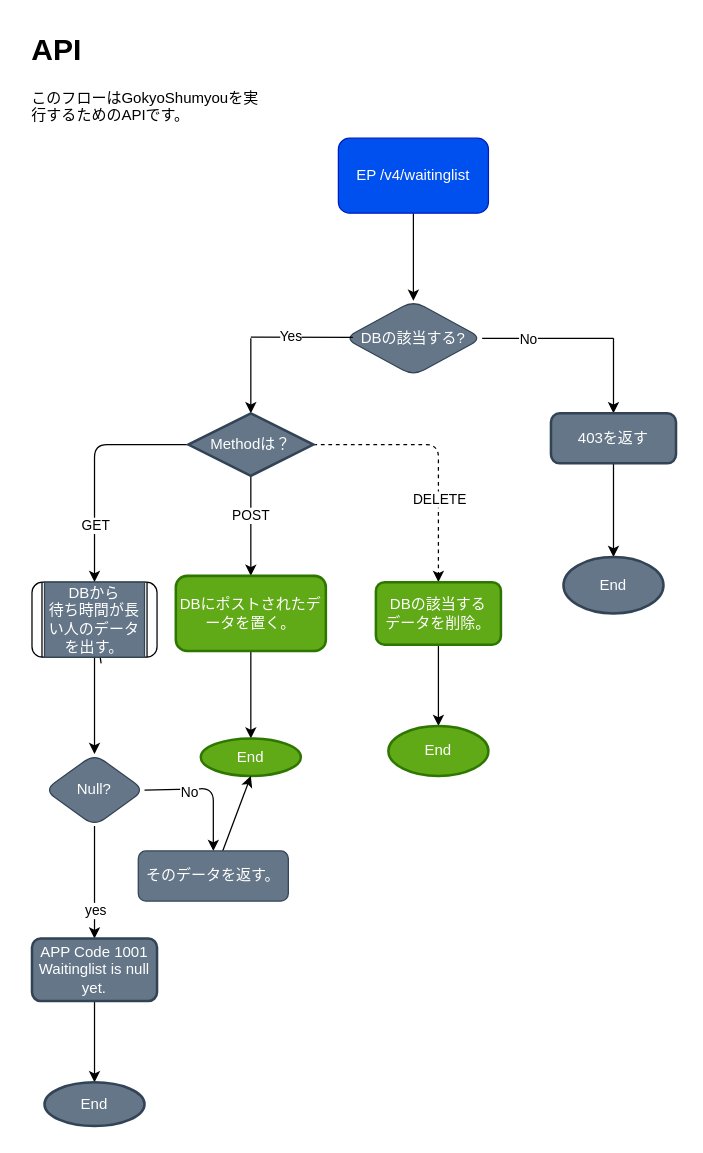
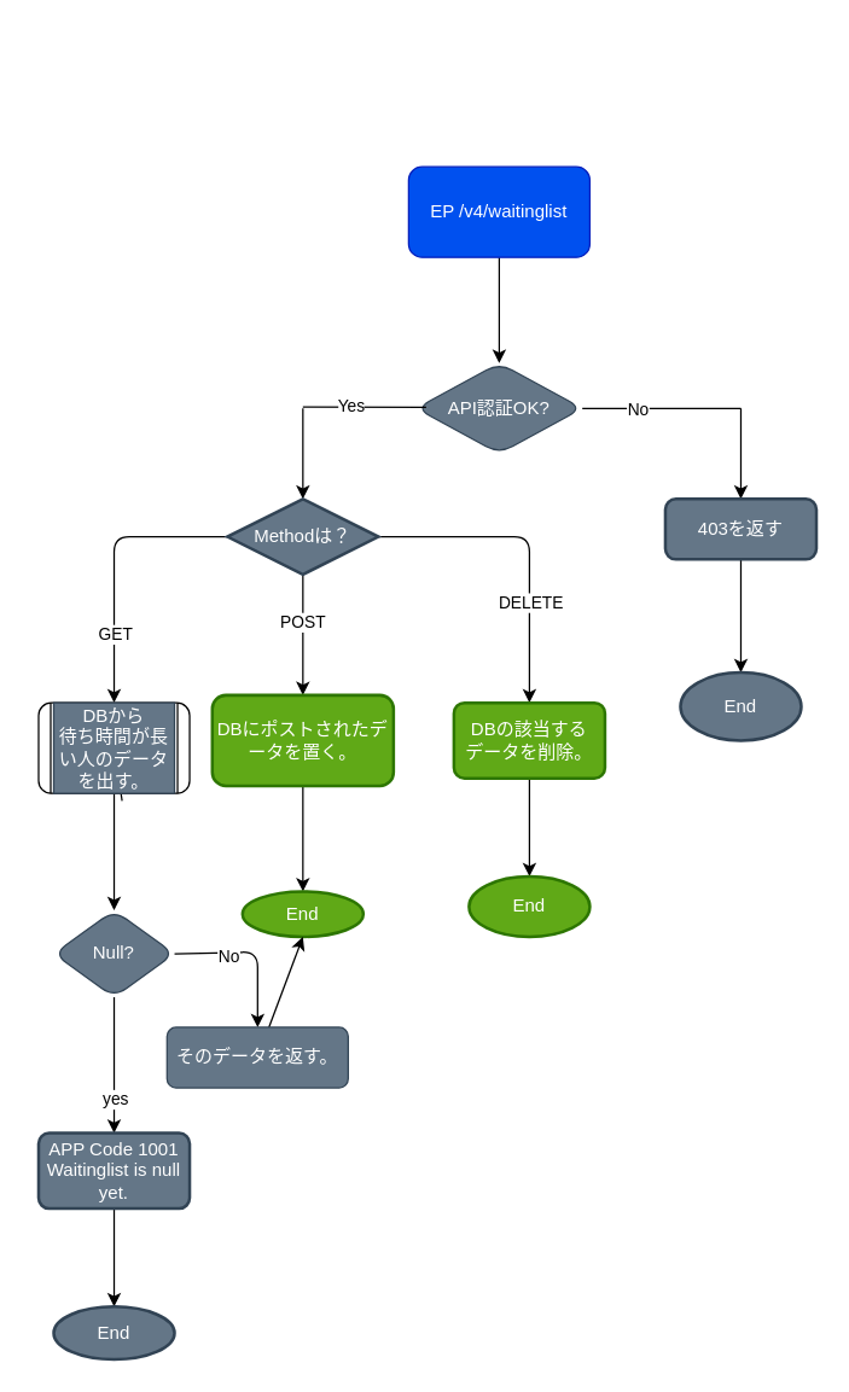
  <mxCell id="0" />
  <mxCell id="1" parent="0" />
- <mxCell id="2" value="&lt;h1&gt;API&lt;/h1&gt;&lt;p&gt;このフローはGokyoShumyouを実行するためのAPIです。&lt;/p&gt;" style="text;html=1;strokeColor=none;fillColor=none;spacing=5;spacingTop=-20;whiteSpace=wrap;overflow=hidden;rounded=0;" parent="1" vertex="1"><mxGeometry x="20" y="20" width="190" height="90" as="geometry" /></mxCell>
  <mxCell id="3" value="" style="edgeStyle=none;html=1;" parent="1" source="4" target="5" edge="1"><mxGeometry relative="1" as="geometry" /></mxCell>
  <mxCell id="4" value="EP /v4/waitinglist" style="rounded=1;whiteSpace=wrap;html=1;fillColor=#0050ef;fontColor=#ffffff;strokeColor=#001DBC;" parent="1" vertex="1"><mxGeometry x="270" y="110" width="120" height="60" as="geometry" /></mxCell>
- <mxCell id="5" value="DBの該当する?" style="rhombus;whiteSpace=wrap;html=1;rounded=1;fillColor=#647687;strokeColor=#314354;fontColor=#ffffff;" parent="1" vertex="1"><mxGeometry x="275" y="240" width="110" height="60" as="geometry" /></mxCell>
+ <mxCell id="5" value="API認証OK?" style="rhombus;whiteSpace=wrap;html=1;rounded=1;fillColor=#647687;strokeColor=#314354;fontColor=#ffffff;" parent="1" vertex="1"><mxGeometry x="275" y="240" width="110" height="60" as="geometry" /></mxCell>
  <mxCell id="6" value="" style="endArrow=none;html=1;exitX=1;exitY=0.5;exitDx=0;exitDy=0;" parent="1" source="5" edge="1"><mxGeometry width="50" height="50" relative="1" as="geometry"><mxPoint x="520" y="370" as="sourcePoint" /><mxPoint x="490" y="270" as="targetPoint" /></mxGeometry></mxCell>
  <mxCell id="7" value="No" style="edgeLabel;html=1;align=center;verticalAlign=middle;resizable=0;points=[];" parent="6" vertex="1" connectable="0"><mxGeometry x="-0.317" relative="1" as="geometry"><mxPoint as="offset" /></mxGeometry></mxCell>
  <mxCell id="8" value="" style="endArrow=classic;html=1;entryX=0.5;entryY=0;entryDx=0;entryDy=0;" parent="1" target="10" edge="1"><mxGeometry width="50" height="50" relative="1" as="geometry"><mxPoint x="490" y="270" as="sourcePoint" /><mxPoint x="460" y="330" as="targetPoint" /></mxGeometry></mxCell>
  <mxCell id="9" value="" style="edgeStyle=none;html=1;" parent="1" source="10" target="11" edge="1"><mxGeometry relative="1" as="geometry" /></mxCell>
  <mxCell id="10" value="403を返す" style="rounded=1;whiteSpace=wrap;html=1;absoluteArcSize=1;arcSize=14;strokeWidth=2;fillColor=#647687;fontColor=#ffffff;strokeColor=#314354;" parent="1" vertex="1"><mxGeometry x="440" y="330" width="100" height="40" as="geometry" /></mxCell>
  <mxCell id="11" value="End" style="ellipse;whiteSpace=wrap;html=1;fillColor=#647687;strokeColor=#314354;fontColor=#ffffff;rounded=1;arcSize=14;strokeWidth=2;" parent="1" vertex="1"><mxGeometry x="450" y="445" width="80" height="45" as="geometry" /></mxCell>
  <mxCell id="12" value="" style="endArrow=none;html=1;entryX=0.06;entryY=0.487;entryDx=0;entryDy=0;entryPerimeter=0;" parent="1" target="5" edge="1"><mxGeometry width="50" height="50" relative="1" as="geometry"><mxPoint x="200" y="269" as="sourcePoint" /><mxPoint x="400" y="320" as="targetPoint" /></mxGeometry></mxCell>
  <mxCell id="13" value="Yes" style="edgeLabel;html=1;align=center;verticalAlign=middle;resizable=0;points=[];" parent="12" vertex="1" connectable="0"><mxGeometry x="-0.247" y="1" relative="1" as="geometry"><mxPoint as="offset" /></mxGeometry></mxCell>
  <mxCell id="14" value="" style="endArrow=classic;html=1;entryX=0.5;entryY=0;entryDx=0;entryDy=0;entryPerimeter=0;" parent="1" target="21" edge="1"><mxGeometry width="50" height="50" relative="1" as="geometry"><mxPoint x="200" y="270" as="sourcePoint" /><mxPoint x="220" y="330" as="targetPoint" /></mxGeometry></mxCell>
  <mxCell id="15" value="" style="edgeStyle=none;html=1;" parent="1" source="21" target="23" edge="1"><mxGeometry relative="1" as="geometry" /></mxCell>
  <mxCell id="16" value="POST" style="edgeLabel;html=1;align=center;verticalAlign=middle;resizable=0;points=[];" parent="15" vertex="1" connectable="0"><mxGeometry x="-0.223" y="-1" relative="1" as="geometry"><mxPoint as="offset" /></mxGeometry></mxCell>
- <mxCell id="17" style="edgeStyle=none;html=1;exitX=1;exitY=0.5;exitDx=0;exitDy=0;exitPerimeter=0;entryX=0.5;entryY=0;entryDx=0;entryDy=0;dashed=1;" parent="1" source="21" target="26" edge="1"><mxGeometry relative="1" as="geometry"><mxPoint x="350" y="450" as="targetPoint" /><Array as="points"><mxPoint x="350" y="355" /></Array></mxGeometry></mxCell>
+ <mxCell id="17" style="edgeStyle=none;html=1;exitX=1;exitY=0.5;exitDx=0;exitDy=0;exitPerimeter=0;entryX=0.5;entryY=0;entryDx=0;entryDy=0;" parent="1" source="21" target="26" edge="1"><mxGeometry relative="1" as="geometry"><mxPoint x="350" y="450" as="targetPoint" /><Array as="points"><mxPoint x="350" y="355" /></Array></mxGeometry></mxCell>
  <mxCell id="18" value="DELETE" style="edgeLabel;html=1;align=center;verticalAlign=middle;resizable=0;points=[];" parent="17" vertex="1" connectable="0"><mxGeometry x="0.359" relative="1" as="geometry"><mxPoint as="offset" /></mxGeometry></mxCell>
  <mxCell id="19" style="edgeStyle=none;html=1;exitX=0;exitY=0.5;exitDx=0;exitDy=0;exitPerimeter=0;entryX=0.5;entryY=0;entryDx=0;entryDy=0;" parent="1" source="21" edge="1"><mxGeometry relative="1" as="geometry"><mxPoint x="75" y="465" as="targetPoint" /><Array as="points"><mxPoint x="75" y="355" /></Array></mxGeometry></mxCell>
  <mxCell id="20" value="GET" style="edgeLabel;html=1;align=center;verticalAlign=middle;resizable=0;points=[];" parent="19" vertex="1" connectable="0"><mxGeometry x="0.5" relative="1" as="geometry"><mxPoint as="offset" /></mxGeometry></mxCell>
  <mxCell id="21" value="Methodは？" style="strokeWidth=2;html=1;shape=mxgraph.flowchart.decision;whiteSpace=wrap;fillColor=#647687;fontColor=#ffffff;strokeColor=#314354;" parent="1" vertex="1"><mxGeometry x="150" y="330" width="100" height="50" as="geometry" /></mxCell>
  <mxCell id="22" value="" style="edgeStyle=none;html=1;" parent="1" source="23" target="24" edge="1"><mxGeometry relative="1" as="geometry" /></mxCell>
  <mxCell id="23" value="DBにポストされたデータを置く。" style="whiteSpace=wrap;html=1;fillColor=#60a917;strokeColor=#2D7600;fontColor=#ffffff;strokeWidth=2;rounded=1;" parent="1" vertex="1"><mxGeometry x="140" y="460" width="120" height="60" as="geometry" /></mxCell>
  <mxCell id="24" value="End" style="ellipse;whiteSpace=wrap;html=1;fillColor=#60a917;strokeColor=#2D7600;fontColor=#ffffff;strokeWidth=2;" parent="1" vertex="1"><mxGeometry x="160" y="590" width="80" height="30" as="geometry" /></mxCell>
  <mxCell id="25" value="" style="edgeStyle=none;html=1;" parent="1" source="26" target="27" edge="1"><mxGeometry relative="1" as="geometry" /></mxCell>
  <mxCell id="26" value="DBの該当する&lt;br&gt;データを削除。" style="rounded=1;whiteSpace=wrap;html=1;absoluteArcSize=1;arcSize=14;strokeWidth=2;fillColor=#60a917;fontColor=#ffffff;strokeColor=#2D7600;" parent="1" vertex="1"><mxGeometry x="300" y="465" width="100" height="50" as="geometry" /></mxCell>
  <mxCell id="27" value="End" style="ellipse;whiteSpace=wrap;html=1;fillColor=#60a917;strokeColor=#2D7600;fontColor=#ffffff;rounded=1;arcSize=14;strokeWidth=2;" parent="1" vertex="1"><mxGeometry x="310" y="580" width="80" height="40" as="geometry" /></mxCell>
  <mxCell id="28" value="" style="edgeStyle=none;html=1;startArrow=none;" parent="1" source="40" target="33" edge="1"><mxGeometry relative="1" as="geometry" /></mxCell>
  <mxCell id="29" value="" style="edgeStyle=none;html=1;exitX=1;exitY=0.5;exitDx=0;exitDy=0;entryX=0.5;entryY=0;entryDx=0;entryDy=0;" parent="1" source="33" target="35" edge="1"><mxGeometry relative="1" as="geometry"><mxPoint x="170" y="680" as="targetPoint" /><Array as="points"><mxPoint x="170" y="630" /></Array></mxGeometry></mxCell>
  <mxCell id="30" value="No" style="edgeLabel;html=1;align=center;verticalAlign=middle;resizable=0;points=[];" parent="29" vertex="1" connectable="0"><mxGeometry x="-0.332" y="-2" relative="1" as="geometry"><mxPoint as="offset" /></mxGeometry></mxCell>
  <mxCell id="31" style="edgeStyle=none;html=1;" parent="1" source="33" edge="1"><mxGeometry relative="1" as="geometry"><mxPoint x="75" y="750" as="targetPoint" /></mxGeometry></mxCell>
  <mxCell id="32" value="yes" style="edgeLabel;html=1;align=center;verticalAlign=middle;resizable=0;points=[];" parent="31" vertex="1" connectable="0"><mxGeometry x="0.486" y="4" relative="1" as="geometry"><mxPoint x="-4" as="offset" /></mxGeometry></mxCell>
  <mxCell id="33" value="Null?" style="rhombus;whiteSpace=wrap;html=1;rounded=1;fillColor=#647687;fontColor=#ffffff;strokeColor=#314354;" parent="1" vertex="1"><mxGeometry x="35" y="602.5" width="80" height="57.5" as="geometry" /></mxCell>
  <mxCell id="34" style="edgeStyle=none;html=1;entryX=0.5;entryY=1;entryDx=0;entryDy=0;" parent="1" source="35" target="24" edge="1"><mxGeometry relative="1" as="geometry" /></mxCell>
  <mxCell id="35" value="そのデータを返す。" style="rounded=1;whiteSpace=wrap;html=1;fillColor=#647687;fontColor=#ffffff;strokeColor=#314354;" parent="1" vertex="1"><mxGeometry x="110" y="680" width="120" height="40" as="geometry" /></mxCell>
  <mxCell id="36" value="" style="edgeStyle=none;html=1;" parent="1" source="37" target="38" edge="1"><mxGeometry relative="1" as="geometry" /></mxCell>
  <mxCell id="37" value="APP Code 1001&lt;br&gt;Waitinglist is null yet." style="rounded=1;whiteSpace=wrap;html=1;absoluteArcSize=1;arcSize=14;strokeWidth=2;fillColor=#647687;fontColor=#ffffff;strokeColor=#314354;" parent="1" vertex="1"><mxGeometry x="25" y="750" width="100" height="50" as="geometry" /></mxCell>
  <mxCell id="38" value="End" style="ellipse;whiteSpace=wrap;html=1;rounded=1;arcSize=14;strokeWidth=2;fillColor=#647687;fontColor=#ffffff;strokeColor=#314354;" parent="1" vertex="1"><mxGeometry x="35" y="865" width="80" height="35" as="geometry" /></mxCell>
  <mxCell id="39" value="" style="edgeStyle=none;html=1;endArrow=none;" edge="1" parent="1" target="40"><mxGeometry relative="1" as="geometry"><mxPoint x="80.27" y="530" as="sourcePoint" /><mxPoint x="75" y="602.5" as="targetPoint" /></mxGeometry></mxCell>
  <mxCell id="40" value="" style="verticalLabelPosition=bottom;verticalAlign=top;html=1;shape=process;whiteSpace=wrap;rounded=1;size=0;arcSize=14;glass=0;" vertex="1" parent="1"><mxGeometry x="25" y="465" width="100" height="60" as="geometry" /></mxCell>
  <mxCell id="41" value="&lt;span style=&quot;color: rgb(255, 255, 255);&quot;&gt;DBから&lt;/span&gt;&lt;br style=&quot;color: rgb(255, 255, 255);&quot;&gt;&lt;span style=&quot;color: rgb(255, 255, 255);&quot;&gt;待ち時間が長い人のデータを出す。&lt;/span&gt;" style="rounded=0;whiteSpace=wrap;html=1;fillColor=#647687;fontColor=#ffffff;strokeColor=#314354;" vertex="1" parent="1"><mxGeometry x="35" y="465" width="80" height="60" as="geometry" /></mxCell>
